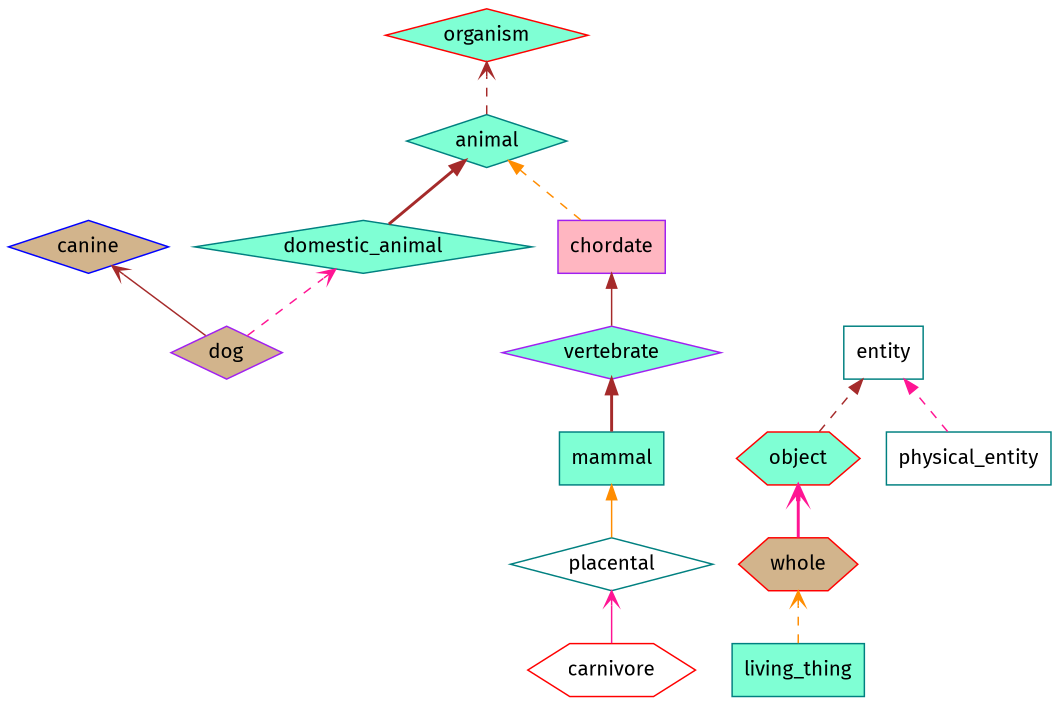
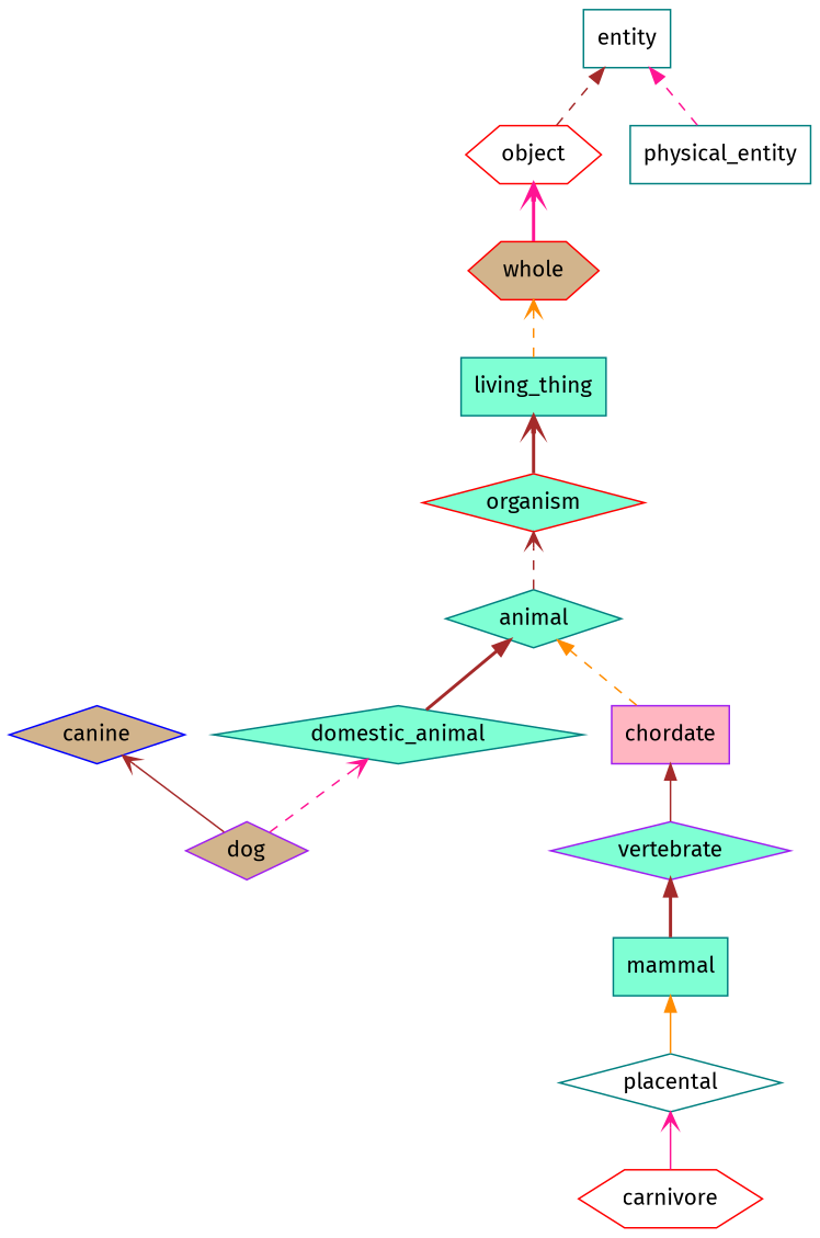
  digraph {
    fontname="Fira Sans"
    rankdir=BT
    node [color=teal fillcolor=aquamarine fontname="Fira Sans" shape=diamond style=filled]
    edge [arrowhead=vee color=brown fontname="Fira Sans" style=dashed]
    dog [color=purple fillcolor=tan]
    canine [color=blue fillcolor=tan]
    domestic_animal
    animal
    carnivore [color=red fillcolor=white shape=hexagon]
    placental [fillcolor=white]
    mammal [shape=box]
    vertebrate [color=purple]
    chordate [color=purple fillcolor=lightpink shape=box]
    organism [color=red]
    living_thing [shape=box]
    whole [color=red fillcolor=tan shape=hexagon]
-   object [color=red shape=hexagon]
+   object [color=red fillcolor=white shape=hexagon]
    entity [fillcolor=white shape=box]
    physical_entity [fillcolor=white shape=box]
    dog -> canine [style=solid]
    dog -> domestic_animal [color=deeppink]
    domestic_animal -> animal [arrowhead=normal style=bold]
    animal -> organism
    carnivore -> placental [color=deeppink style=solid]
    placental -> mammal [arrowhead=normal color=darkorange style=solid]
    mammal -> vertebrate [arrowhead=normal style=bold]
    vertebrate -> chordate [arrowhead=normal style=solid]
    chordate -> animal [arrowhead=normal color=darkorange]
+   organism -> living_thing [style=bold]
    living_thing -> whole [color=darkorange]
    whole -> object [color=deeppink style=bold]
    object -> entity [arrowhead=normal]
    physical_entity -> entity [arrowhead=normal color=deeppink]
  }
